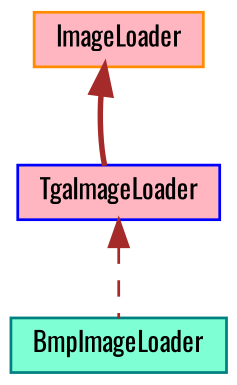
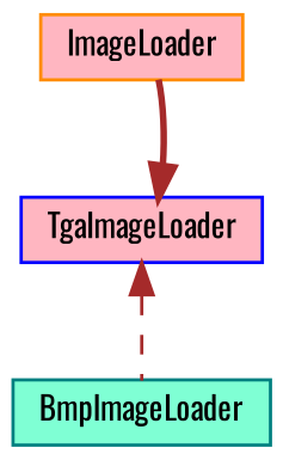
  digraph {
    fontname=Oswald
    rankdir=TB
    node [fillcolor=lightpink fontname=Oswald fontsize=10 shape=record style=filled]
    edge [color=brown dir=back fontname=Oswald fontsize=10 labelfontname=Helvetica labelfontsize=10]
    n1 [color=darkorange height=0.2 label=ImageLoader width=0.4]
    n2 [color=blue height=0.2 label=TgaImageLoader width=0.4]
    n3 [color=teal fillcolor=aquamarine height=0.2 label=BmpImageLoader width=0.4]
-   n1 -> n2 [style=bold]
+   n2 -> n1 [style=bold]
    n2 -> n3 [style=dashed]
  }
